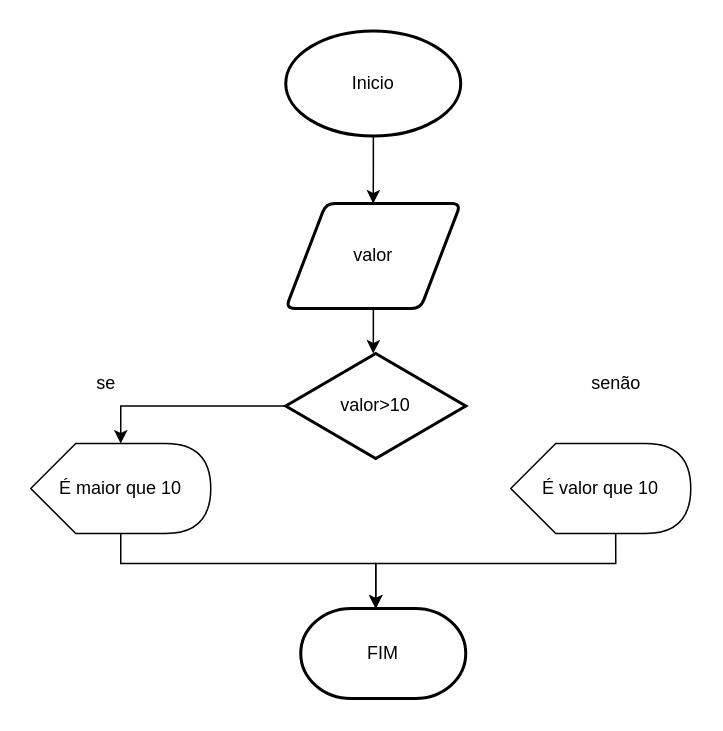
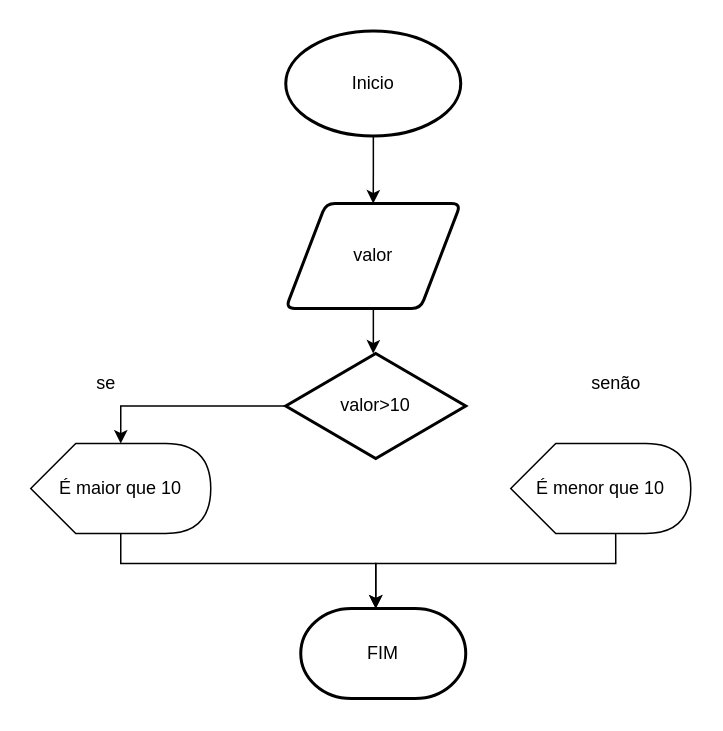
  <mxCell id="0" />
  <mxCell id="1" parent="0" />
  <mxCell id="2" style="edgeStyle=orthogonalEdgeStyle;rounded=0;orthogonalLoop=1;jettySize=auto;html=1;" parent="1" source="3" edge="1"><mxGeometry relative="1" as="geometry"><mxPoint x="248.33" y="135" as="targetPoint" /></mxGeometry></mxCell>
  <mxCell id="3" value="Inicio" style="strokeWidth=2;html=1;shape=mxgraph.flowchart.start_1;whiteSpace=wrap;" parent="1" vertex="1"><mxGeometry x="190" y="20" width="116.66" height="70" as="geometry" /></mxCell>
  <mxCell id="4" style="edgeStyle=orthogonalEdgeStyle;rounded=0;orthogonalLoop=1;jettySize=auto;html=1;" parent="1" source="5" edge="1"><mxGeometry relative="1" as="geometry"><mxPoint x="248.325" y="235" as="targetPoint" /></mxGeometry></mxCell>
  <mxCell id="5" value="valor" style="shape=parallelogram;html=1;strokeWidth=2;perimeter=parallelogramPerimeter;whiteSpace=wrap;rounded=1;arcSize=12;size=0.23;" parent="1" vertex="1"><mxGeometry x="189.99" y="135" width="116.67" height="70" as="geometry" /></mxCell>
  <mxCell id="6" style="edgeStyle=elbowEdgeStyle;rounded=0;orthogonalLoop=1;jettySize=auto;html=1;elbow=vertical;" parent="1" source="7" edge="1"><mxGeometry relative="1" as="geometry"><mxPoint x="80" y="295" as="targetPoint" /><Array as="points"><mxPoint x="130" y="270" /></Array></mxGeometry></mxCell>
  <mxCell id="7" value="valor&amp;gt;10" style="strokeWidth=2;html=1;shape=mxgraph.flowchart.decision;whiteSpace=wrap;" parent="1" vertex="1"><mxGeometry x="190" y="235" width="120" height="70" as="geometry" /></mxCell>
  <mxCell id="8" value="É maior que 10" style="shape=display;whiteSpace=wrap;html=1;" parent="1" vertex="1"><mxGeometry x="20" y="295" width="120" height="60" as="geometry" /></mxCell>
  <mxCell id="9" style="edgeStyle=orthogonalEdgeStyle;rounded=0;orthogonalLoop=1;jettySize=auto;html=1;exitX=0.583;exitY=0.983;exitDx=0;exitDy=0;exitPerimeter=0;" parent="1" source="10" edge="1"><mxGeometry relative="1" as="geometry"><mxPoint x="250" y="405" as="targetPoint" /><Array as="points"><mxPoint x="410" y="375" /><mxPoint x="250" y="375" /></Array></mxGeometry></mxCell>
- <mxCell id="10" value="É valor que 10" style="shape=display;whiteSpace=wrap;html=1;" parent="1" vertex="1"><mxGeometry x="340" y="295" width="120" height="60" as="geometry" /></mxCell>
+ <mxCell id="10" value="É menor que 10" style="shape=display;whiteSpace=wrap;html=1;" parent="1" vertex="1"><mxGeometry x="340" y="295" width="120" height="60" as="geometry" /></mxCell>
  <mxCell id="11" style="edgeStyle=elbowEdgeStyle;rounded=0;orthogonalLoop=1;jettySize=auto;html=1;elbow=vertical;exitX=0;exitY=0;exitDx=60;exitDy=60;exitPerimeter=0;" parent="1" source="8" edge="1"><mxGeometry relative="1" as="geometry"><mxPoint x="250" y="405" as="targetPoint" /><mxPoint x="90" y="355" as="sourcePoint" /><Array as="points"><mxPoint x="170" y="375" /></Array></mxGeometry></mxCell>
  <mxCell id="12" value="se" style="text;html=1;align=center;verticalAlign=middle;resizable=0;points=[];autosize=1;strokeColor=none;fillColor=none;" parent="1" vertex="1"><mxGeometry x="50" y="240" width="40" height="30" as="geometry" /></mxCell>
  <mxCell id="13" value="senão" style="text;html=1;align=center;verticalAlign=middle;resizable=0;points=[];autosize=1;strokeColor=none;fillColor=none;" parent="1" vertex="1"><mxGeometry x="380" y="240" width="60" height="30" as="geometry" /></mxCell>
  <mxCell id="14" value="FIM" style="strokeWidth=2;html=1;shape=mxgraph.flowchart.terminator;whiteSpace=wrap;" parent="1" vertex="1"><mxGeometry x="200" y="405" width="110" height="60" as="geometry" /></mxCell>
